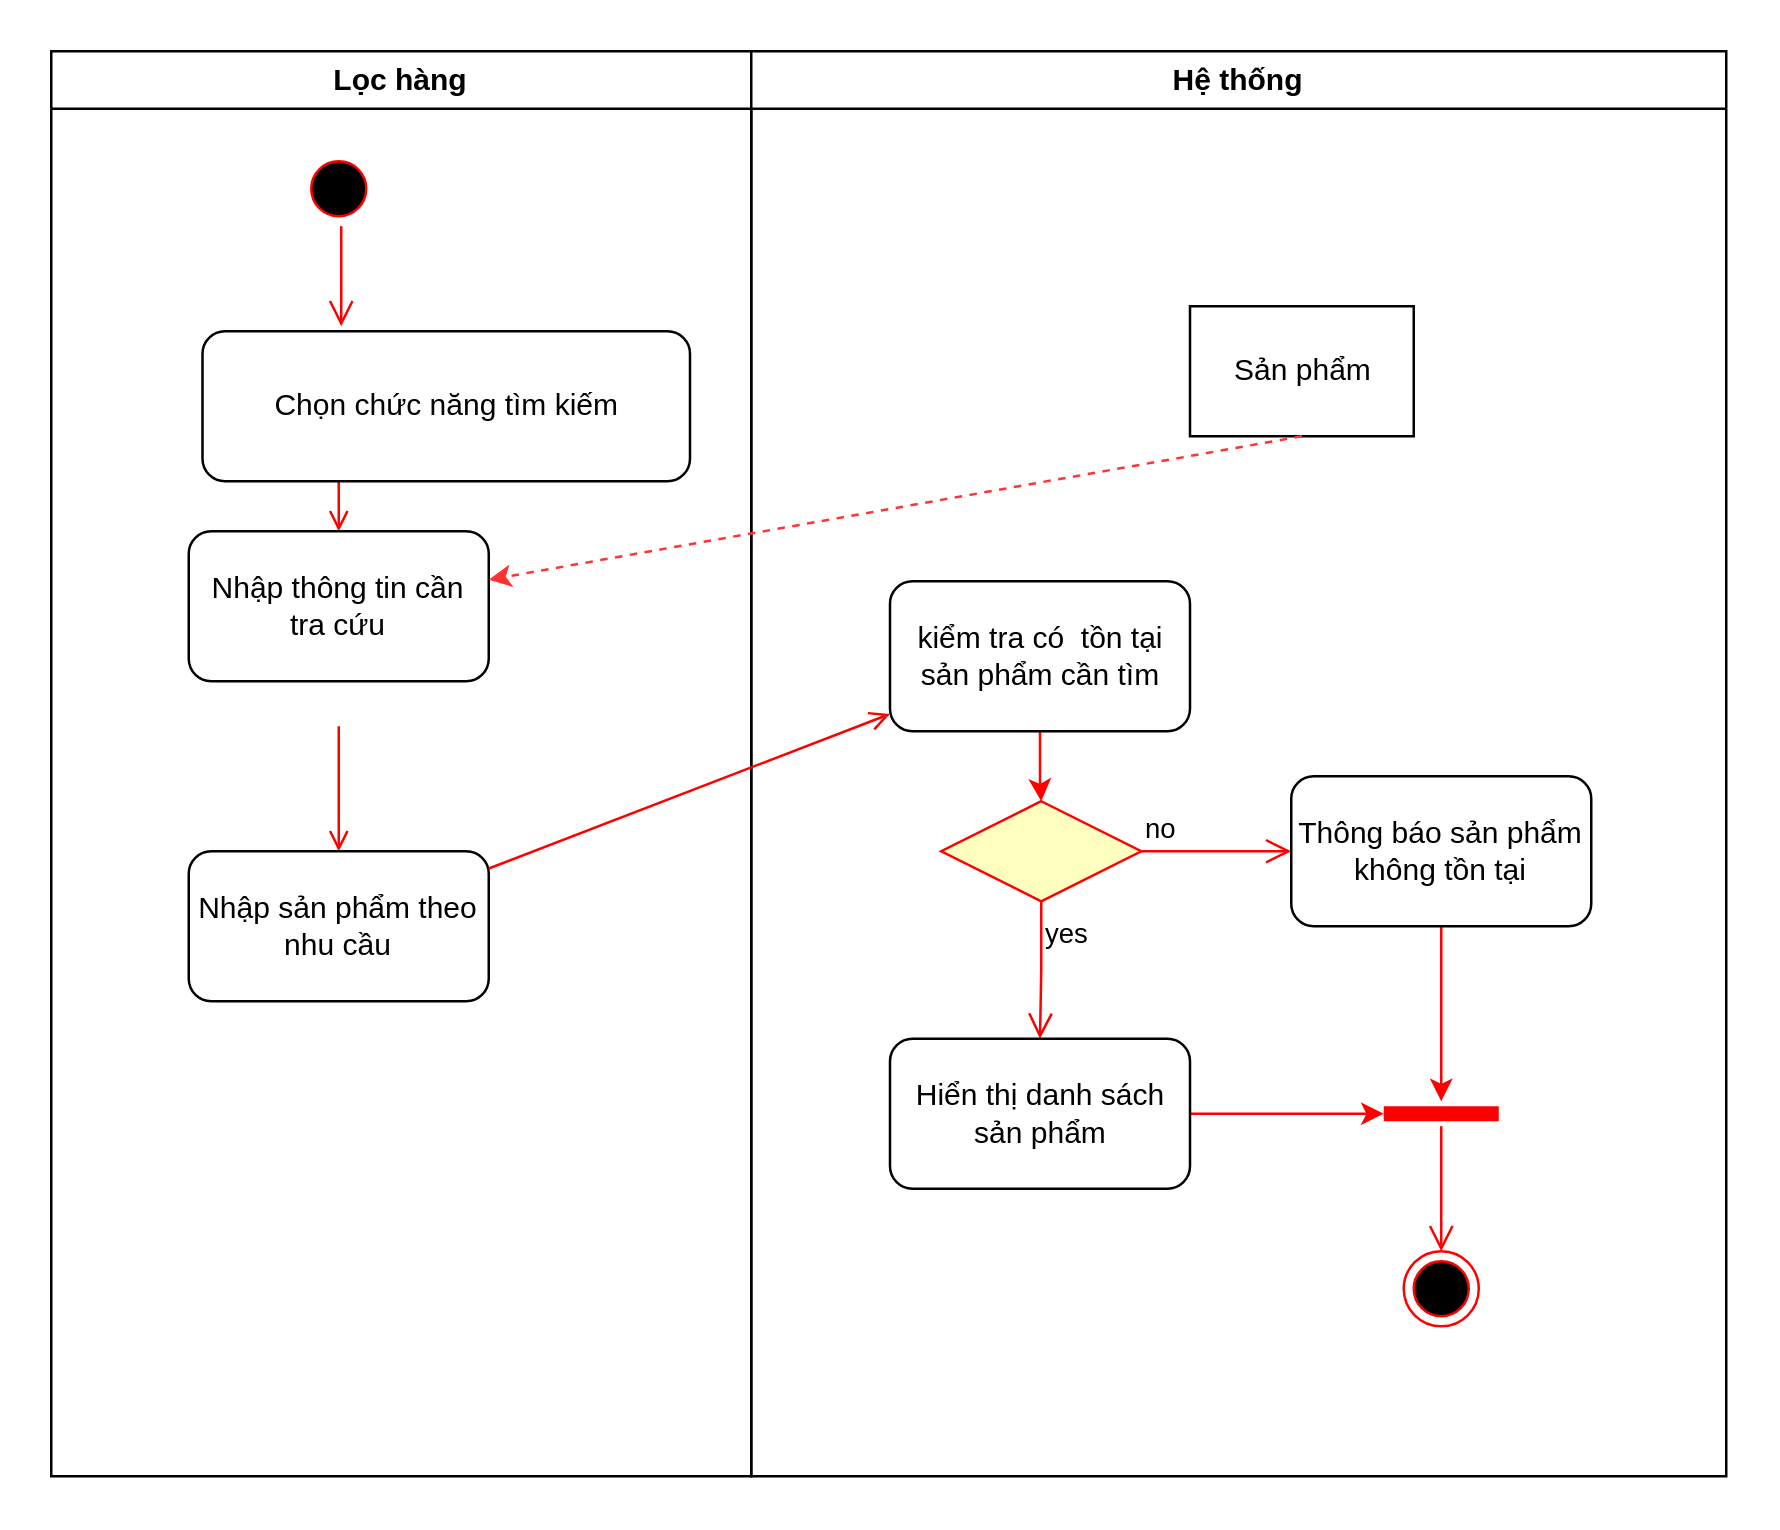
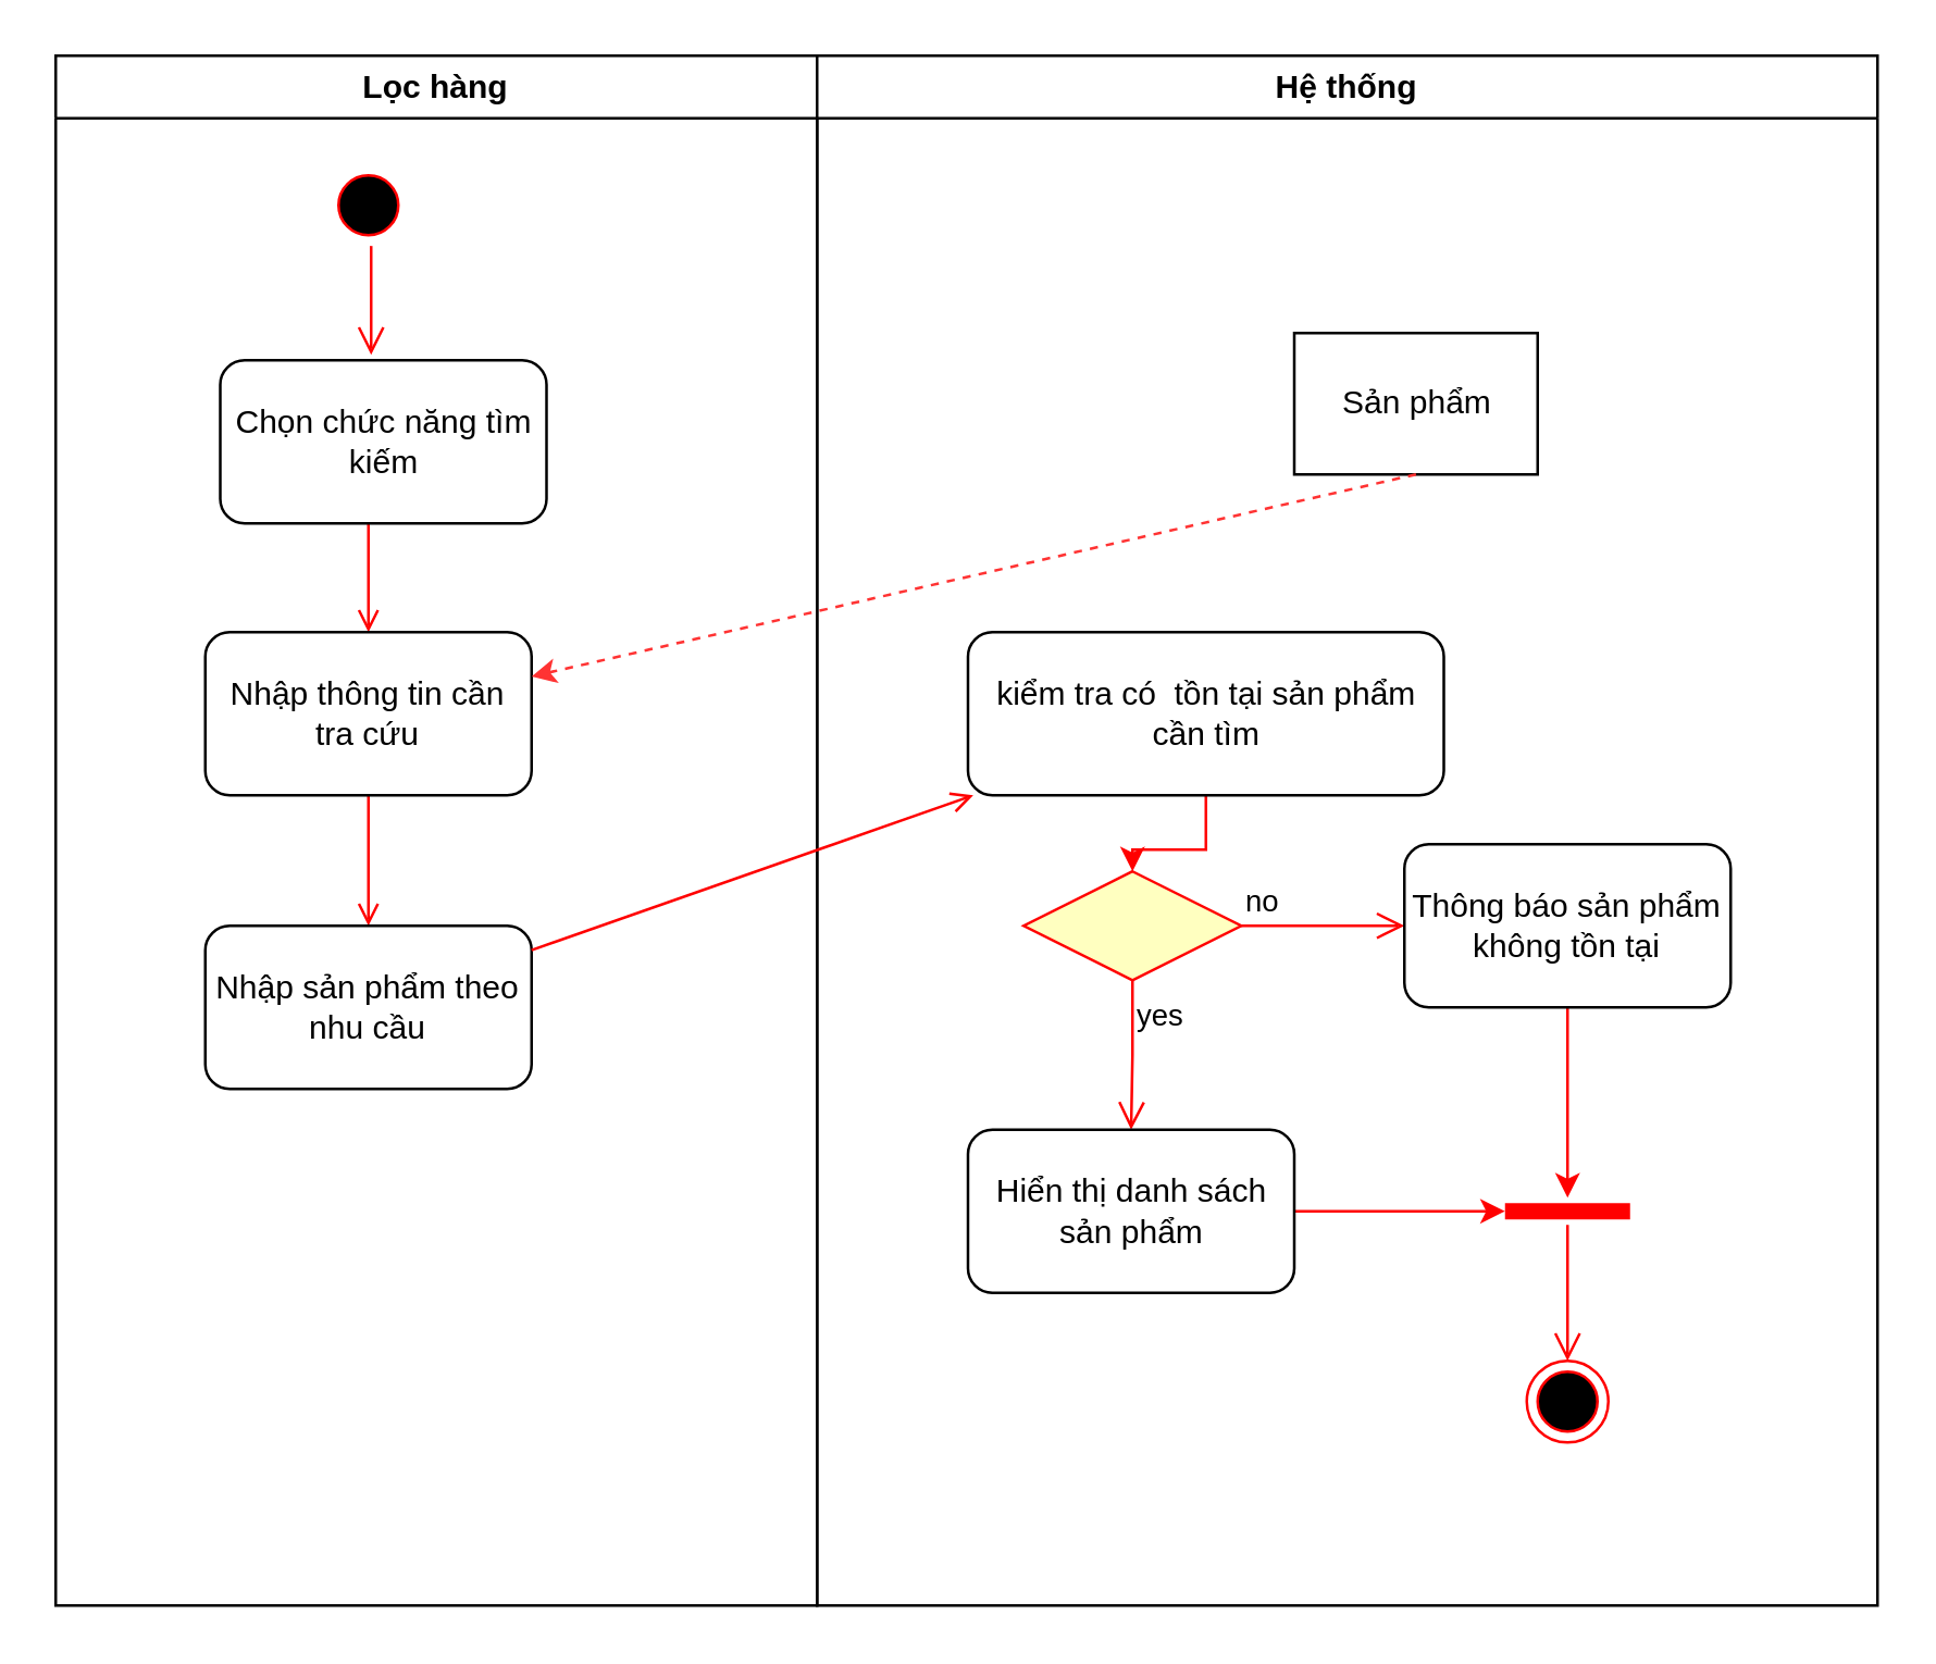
  <mxCell id="0" />
  <mxCell id="1" parent="0" />
  <mxCell id="2" value="Lọc hàng" style="swimlane;whiteSpace=wrap" parent="1" vertex="1"><mxGeometry x="20" y="20" width="280" height="570" as="geometry" /></mxCell>
  <mxCell id="3" value="" style="ellipse;shape=startState;fillColor=#000000;strokeColor=#ff0000;" parent="2" vertex="1"><mxGeometry x="100" y="40" width="30" height="30" as="geometry" /></mxCell>
  <mxCell id="4" value="" style="edgeStyle=elbowEdgeStyle;elbow=horizontal;verticalAlign=bottom;endArrow=open;endSize=8;strokeColor=#FF0000;endFill=1;rounded=0" parent="2" source="3" edge="1"><mxGeometry x="100" y="40" as="geometry"><mxPoint x="115.5" y="110" as="targetPoint" /></mxGeometry></mxCell>
  <mxCell id="5" value="" style="endArrow=open;strokeColor=#FF0000;endFill=1;rounded=0" parent="2" edge="1" target="9"><mxGeometry relative="1" as="geometry"><mxPoint x="115" y="160" as="sourcePoint" /><mxPoint x="115" y="220" as="targetPoint" /></mxGeometry></mxCell>
  <mxCell id="6" value="" style="endArrow=open;strokeColor=#FF0000;endFill=1;rounded=0" parent="2" edge="1" target="8"><mxGeometry relative="1" as="geometry"><mxPoint x="115" y="270" as="sourcePoint" /><mxPoint x="115" y="325" as="targetPoint" /></mxGeometry></mxCell>
- <mxCell id="7" value="Chọn chức năng tìm kiếm" style="rounded=1;whiteSpace=wrap;html=1;" parent="2" vertex="1"><mxGeometry x="60.5" y="112" width="195" height="60" as="geometry" /></mxCell>
+ <mxCell id="7" value="Chọn chức năng tìm kiếm" style="rounded=1;whiteSpace=wrap;html=1;" parent="2" vertex="1"><mxGeometry x="60.5" y="112" width="120" height="60" as="geometry" /></mxCell>
  <mxCell id="8" value="Nhập sản phẩm theo nhu cầu" style="rounded=1;whiteSpace=wrap;html=1;" parent="2" vertex="1"><mxGeometry x="55" y="320" width="120" height="60" as="geometry" /></mxCell>
- <mxCell id="9" value="Nhập thông tin cần tra cứu" style="rounded=1;whiteSpace=wrap;html=1;" parent="2" vertex="1"><mxGeometry x="55" y="192" width="120" height="60" as="geometry" /></mxCell>
+ <mxCell id="9" value="Nhập thông tin cần tra cứu" style="rounded=1;whiteSpace=wrap;html=1;" parent="2" vertex="1"><mxGeometry x="55" y="212" width="120" height="60" as="geometry" /></mxCell>
  <mxCell id="10" value="Hệ thống" style="swimlane;whiteSpace=wrap" parent="1" vertex="1"><mxGeometry x="300" y="20" width="390" height="570" as="geometry" /></mxCell>
  <mxCell id="11" value="" style="edgeStyle=orthogonalEdgeStyle;rounded=0;orthogonalLoop=1;jettySize=auto;html=1;strokeColor=light-dark(#ff0000, #ededed);" edge="1" parent="10" source="12" target="15"><mxGeometry relative="1" as="geometry" /></mxCell>
- <mxCell id="12" value="kiểm tra có&amp;nbsp; tồn tại sản phẩm cần tìm" style="rounded=1;whiteSpace=wrap;html=1;" parent="10" vertex="1"><mxGeometry x="55.5" y="212" width="120" height="60" as="geometry" /></mxCell>
+ <mxCell id="12" value="kiểm tra có&amp;nbsp; tồn tại sản phẩm cần tìm" style="rounded=1;whiteSpace=wrap;html=1;" parent="10" vertex="1"><mxGeometry x="55.5" y="212" width="175" height="60" as="geometry" /></mxCell>
  <mxCell id="13" value="Sản phẩm" style="rounded=0;whiteSpace=wrap;html=1;" parent="10" vertex="1"><mxGeometry x="175.5" y="102" width="89.5" height="52" as="geometry" /></mxCell>
  <mxCell id="14" value="" style="endArrow=classic;html=1;rounded=0;dashed=1;strokeColor=#FF3333;exitX=0.5;exitY=1;exitDx=0;exitDy=0;" parent="10" source="13" target="9" edge="1"><mxGeometry width="50" height="50" relative="1" as="geometry"><mxPoint x="160" y="360" as="sourcePoint" /><mxPoint x="210" y="310" as="targetPoint" /></mxGeometry></mxCell>
  <mxCell id="15" value="" style="rhombus;whiteSpace=wrap;html=1;fontColor=#000000;fillColor=#ffffc0;strokeColor=#ff0000;" vertex="1" parent="10"><mxGeometry x="76" y="300" width="80" height="40" as="geometry" /></mxCell>
  <mxCell id="16" value="no" style="edgeStyle=orthogonalEdgeStyle;html=1;align=left;verticalAlign=bottom;endArrow=open;endSize=8;strokeColor=#ff0000;rounded=0;" edge="1" source="15" parent="10" target="20"><mxGeometry x="-1" relative="1" as="geometry"><mxPoint x="230" y="320" as="targetPoint" /></mxGeometry></mxCell>
  <mxCell id="17" value="yes" style="edgeStyle=orthogonalEdgeStyle;html=1;align=left;verticalAlign=top;endArrow=open;endSize=8;strokeColor=#ff0000;rounded=0;" edge="1" source="15" parent="10" target="22"><mxGeometry x="-1" relative="1" as="geometry"><mxPoint x="116" y="400" as="targetPoint" /></mxGeometry></mxCell>
  <mxCell id="18" value="" style="ellipse;shape=endState;fillColor=#000000;strokeColor=#ff0000" parent="10" vertex="1"><mxGeometry x="261" y="480" width="30" height="30" as="geometry" /></mxCell>
  <mxCell id="19" value="" style="edgeStyle=orthogonalEdgeStyle;rounded=0;orthogonalLoop=1;jettySize=auto;html=1;strokeColor=#FF0000;" edge="1" parent="10" source="20" target="23"><mxGeometry relative="1" as="geometry" /></mxCell>
  <mxCell id="20" value="Thông báo sản phẩm không tồn tại" style="rounded=1;whiteSpace=wrap;html=1;" vertex="1" parent="10"><mxGeometry x="216" y="290" width="120" height="60" as="geometry" /></mxCell>
  <mxCell id="21" value="" style="edgeStyle=orthogonalEdgeStyle;rounded=0;orthogonalLoop=1;jettySize=auto;html=1;strokeColor=light-dark(#ff0000, #ededed);" edge="1" parent="10" source="22" target="23"><mxGeometry relative="1" as="geometry" /></mxCell>
  <mxCell id="22" value="Hiển thị danh sách sản phẩm" style="rounded=1;whiteSpace=wrap;html=1;" vertex="1" parent="10"><mxGeometry x="55.5" y="395" width="120" height="60" as="geometry" /></mxCell>
  <mxCell id="23" value="" style="shape=line;html=1;strokeWidth=6;strokeColor=#ff0000;" vertex="1" parent="10"><mxGeometry x="253" y="420" width="46" height="10" as="geometry" /></mxCell>
  <mxCell id="24" value="" style="edgeStyle=orthogonalEdgeStyle;html=1;verticalAlign=bottom;endArrow=open;endSize=8;strokeColor=#ff0000;rounded=0;" edge="1" source="23" parent="10" target="18"><mxGeometry relative="1" as="geometry"><mxPoint x="276" y="490" as="targetPoint" /></mxGeometry></mxCell>
  <mxCell id="25" value="" style="endArrow=open;strokeColor=#FF0000;endFill=1;rounded=0;" parent="1" source="8" target="12" edge="1"><mxGeometry relative="1" as="geometry"><mxPoint x="190" y="370" as="sourcePoint" /><mxPoint x="320" y="374.228" as="targetPoint" /></mxGeometry></mxCell>
